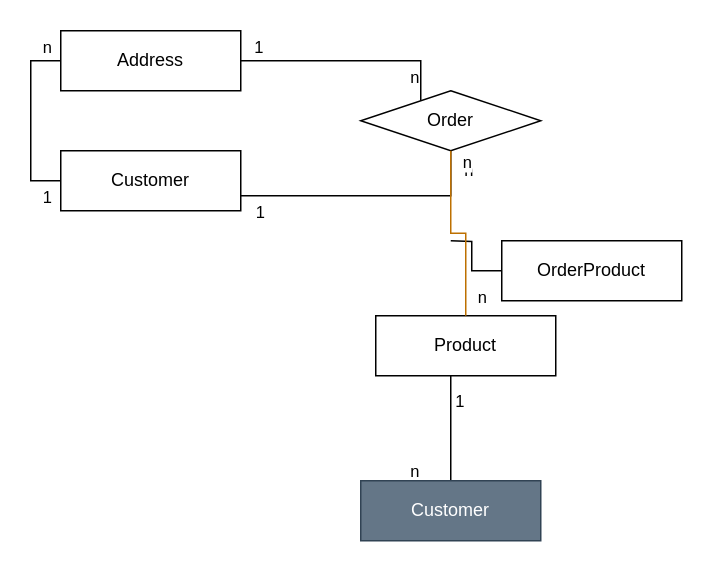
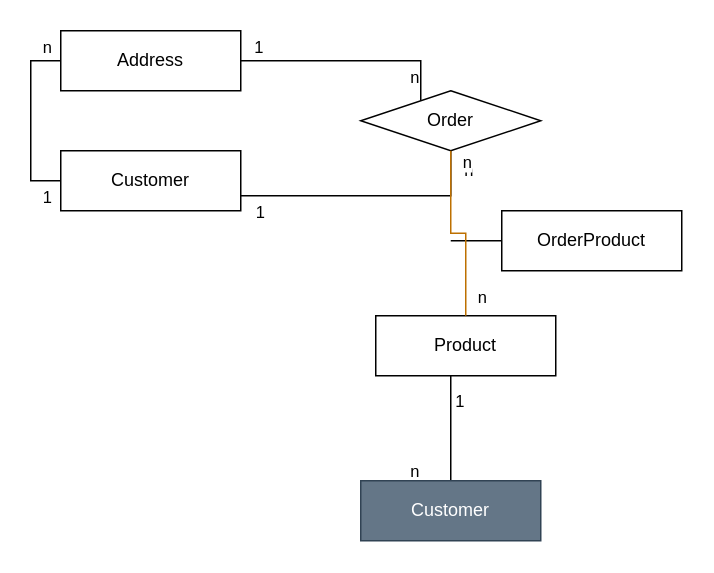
  <mxCell id="0" />
  <mxCell id="1" parent="0" />
  <mxCell id="2" style="edgeStyle=orthogonalEdgeStyle;rounded=0;orthogonalLoop=1;jettySize=auto;html=1;startArrow=none;startFill=0;endArrow=none;endFill=0;" parent="1" source="8" target="17" edge="1"><mxGeometry relative="1" as="geometry"><Array as="points"><mxPoint x="300" y="130" /></Array></mxGeometry></mxCell>
  <mxCell id="3" value="n" style="edgeLabel;html=1;align=center;verticalAlign=middle;resizable=0;points=[];" parent="2" vertex="1" connectable="0"><mxGeometry x="-0.742" relative="1" as="geometry"><mxPoint x="11" y="-10" as="offset" /></mxGeometry></mxCell>
  <mxCell id="4" value="1" style="edgeLabel;html=1;align=center;verticalAlign=middle;resizable=0;points=[];" parent="2" vertex="1" connectable="0"><mxGeometry x="0.638" relative="1" as="geometry"><mxPoint x="-19" y="10" as="offset" /></mxGeometry></mxCell>
  <mxCell id="5" style="edgeStyle=orthogonalEdgeStyle;rounded=0;orthogonalLoop=1;jettySize=auto;html=1;startArrow=none;startFill=0;endArrow=none;endFill=0;" parent="1" source="8" target="13" edge="1"><mxGeometry relative="1" as="geometry"><Array as="points"><mxPoint x="280" y="40" /></Array></mxGeometry></mxCell>
  <mxCell id="6" value="1" style="edgeLabel;html=1;align=center;verticalAlign=middle;resizable=0;points=[];" parent="5" vertex="1" connectable="0"><mxGeometry x="0.426" y="-2" relative="1" as="geometry"><mxPoint x="-30" y="-8" as="offset" /></mxGeometry></mxCell>
  <mxCell id="7" value="n" style="edgeLabel;html=1;align=center;verticalAlign=middle;resizable=0;points=[];" parent="5" vertex="1" connectable="0"><mxGeometry x="-0.451" y="1" relative="1" as="geometry"><mxPoint x="9" y="9" as="offset" /></mxGeometry></mxCell>
  <mxCell id="8" value="Order" style="rhombus;whiteSpace=wrap;html=1;" parent="1" vertex="1"><mxGeometry x="240" y="60" width="120" height="40" as="geometry" /></mxCell>
  <mxCell id="9" style="edgeStyle=orthogonalEdgeStyle;rounded=0;orthogonalLoop=1;jettySize=auto;html=1;startArrow=none;startFill=0;endArrow=none;endFill=0;" parent="1" source="12" edge="1"><mxGeometry relative="1" as="geometry"><Array as="points"><mxPoint x="300" y="320" /></Array><mxPoint x="290" y="320" as="targetPoint" /></mxGeometry></mxCell>
  <mxCell id="10" value="1" style="edgeLabel;html=1;align=center;verticalAlign=middle;resizable=0;points=[];" parent="9" vertex="1" connectable="0"><mxGeometry x="-0.359" relative="1" as="geometry"><mxPoint x="5" y="-10" as="offset" /></mxGeometry></mxCell>
  <mxCell id="11" value="n" style="edgeLabel;html=1;align=center;verticalAlign=middle;resizable=0;points=[];" parent="9" vertex="1" connectable="0"><mxGeometry x="0.356" y="1" relative="1" as="geometry"><mxPoint x="-26" y="9" as="offset" /></mxGeometry></mxCell>
  <mxCell id="12" value="Product" style="rounded=0;whiteSpace=wrap;html=1;" parent="1" vertex="1"><mxGeometry x="250" y="210" width="120" height="40" as="geometry" /></mxCell>
  <mxCell id="13" value="Address" style="rounded=0;whiteSpace=wrap;html=1;" parent="1" vertex="1"><mxGeometry x="40" y="20" width="120" height="40" as="geometry" /></mxCell>
  <mxCell id="14" style="edgeStyle=orthogonalEdgeStyle;rounded=0;orthogonalLoop=1;jettySize=auto;html=1;entryX=0;entryY=0.5;entryDx=0;entryDy=0;startArrow=none;startFill=0;endArrow=none;endFill=0;" parent="1" source="17" target="13" edge="1"><mxGeometry relative="1" as="geometry"><Array as="points"><mxPoint x="20" y="120" /><mxPoint x="20" y="40" /></Array></mxGeometry></mxCell>
  <mxCell id="15" value="n" style="edgeLabel;html=1;align=center;verticalAlign=middle;resizable=0;points=[];" parent="14" vertex="1" connectable="0"><mxGeometry x="0.541" relative="1" as="geometry"><mxPoint x="10" y="-18" as="offset" /></mxGeometry></mxCell>
  <mxCell id="16" value="1" style="edgeLabel;html=1;align=center;verticalAlign=middle;resizable=0;points=[];" parent="14" vertex="1" connectable="0"><mxGeometry x="-0.923" y="2" relative="1" as="geometry"><mxPoint x="-5" y="8" as="offset" /></mxGeometry></mxCell>
  <mxCell id="17" value="Customer" style="rounded=0;whiteSpace=wrap;html=1;" parent="1" vertex="1"><mxGeometry x="40" y="100" width="120" height="40" as="geometry" /></mxCell>
  <mxCell id="18" value="Customer" style="rounded=0;whiteSpace=wrap;html=1;fillColor=#647687;strokeColor=#314354;fontColor=#ffffff;" parent="1" vertex="1"><mxGeometry x="240" y="320" width="120" height="40" as="geometry" /></mxCell>
  <mxCell id="19" style="edgeStyle=orthogonalEdgeStyle;rounded=0;orthogonalLoop=1;jettySize=auto;html=1;startArrow=none;startFill=0;endArrow=none;endFill=0;" parent="1" source="20" edge="1"><mxGeometry relative="1" as="geometry"><mxPoint x="300" y="160" as="targetPoint" /></mxGeometry></mxCell>
- <mxCell id="20" value="OrderProduct" style="rounded=0;whiteSpace=wrap;html=1;" parent="1" vertex="1"><mxGeometry x="334" y="160" width="120" height="40" as="geometry" /></mxCell>
+ <mxCell id="20" value="OrderProduct" style="rounded=0;whiteSpace=wrap;html=1;" parent="1" vertex="1"><mxGeometry x="334" y="140" width="120" height="40" as="geometry" /></mxCell>
  <mxCell id="21" value="" style="edgeStyle=orthogonalEdgeStyle;rounded=0;orthogonalLoop=1;jettySize=auto;html=1;fillColor=#f0a30a;strokeColor=#BD7000;startArrow=none;startFill=0;endArrow=none;endFill=0;entryX=0.5;entryY=0;entryDx=0;entryDy=0;" parent="1" source="8" target="12" edge="1"><mxGeometry relative="1" as="geometry"><mxPoint x="300" y="100" as="sourcePoint" /><mxPoint x="300" y="160" as="targetPoint" /></mxGeometry></mxCell>
  <mxCell id="22" value="n" style="edgeLabel;html=1;align=center;verticalAlign=middle;resizable=0;points=[];" parent="21" vertex="1" connectable="0"><mxGeometry x="-0.945" relative="1" as="geometry"><mxPoint x="10" y="4" as="offset" /></mxGeometry></mxCell>
  <mxCell id="23" value="n" style="edgeLabel;html=1;align=center;verticalAlign=middle;resizable=0;points=[];" parent="21" vertex="1" connectable="0"><mxGeometry x="0.78" relative="1" as="geometry"><mxPoint x="10" as="offset" /></mxGeometry></mxCell>
